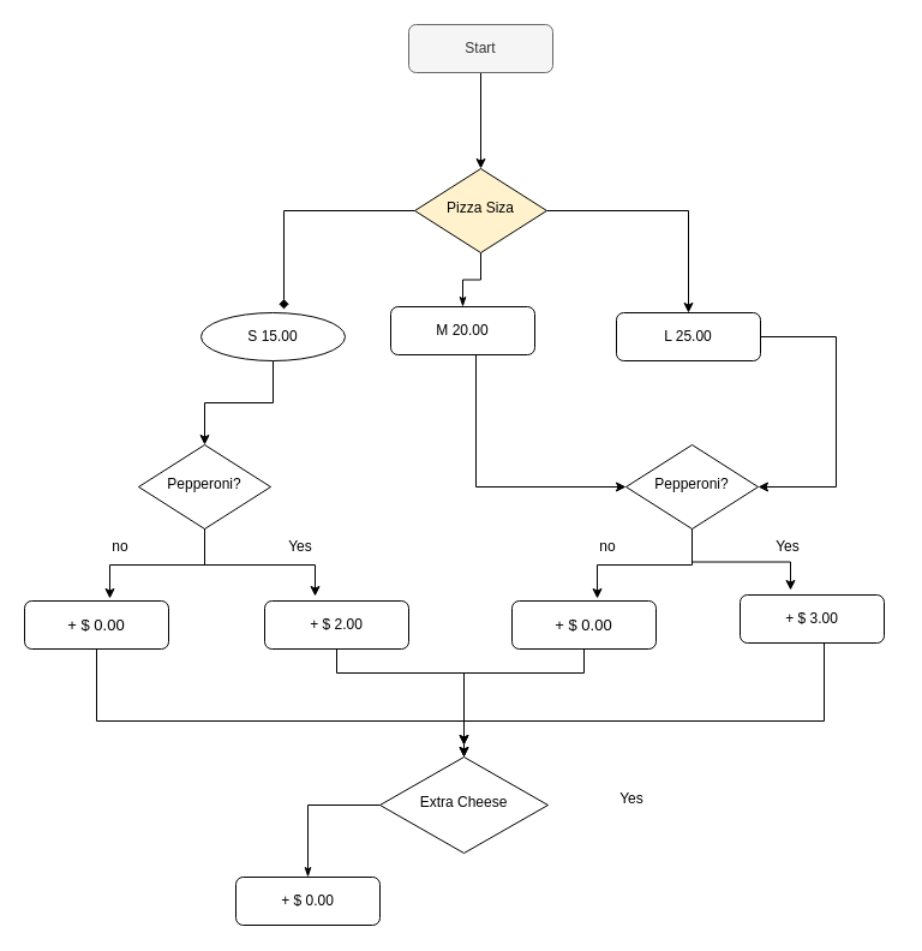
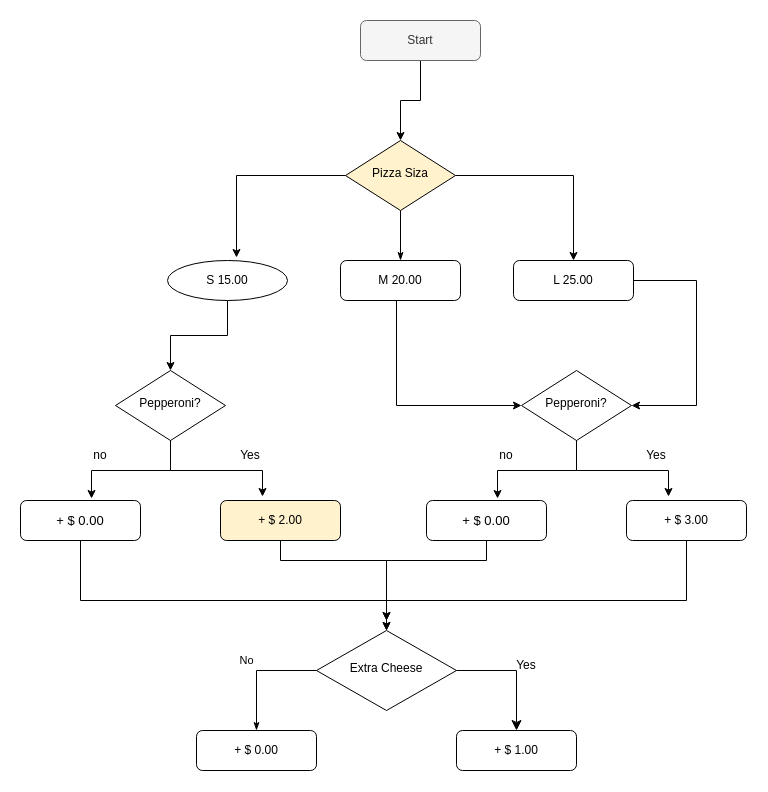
  <mxCell id="0" />
  <mxCell id="1" parent="0" />
  <mxCell id="2" style="edgeStyle=orthogonalEdgeStyle;rounded=0;orthogonalLoop=1;jettySize=auto;html=1;entryX=0.5;entryY=0;entryDx=0;entryDy=0;" edge="1" parent="1" source="3" target="7"><mxGeometry relative="1" as="geometry" /></mxCell>
- <mxCell id="3" value="Start" style="rounded=1;whiteSpace=wrap;html=1;fontSize=12;glass=0;strokeWidth=1;shadow=0;fillColor=#f5f5f5;strokeColor=#666666;fontColor=#333333;" parent="1" vertex="1"><mxGeometry x="340" y="20" width="120" height="40" as="geometry" /></mxCell>
+ <mxCell id="3" value="Start" style="rounded=1;whiteSpace=wrap;html=1;fontSize=12;glass=0;strokeWidth=1;shadow=0;fillColor=#f5f5f5;strokeColor=#666666;fontColor=#333333;" parent="1" vertex="1"><mxGeometry x="360" y="20" width="120" height="40" as="geometry" /></mxCell>
  <mxCell id="4" style="edgeStyle=orthogonalEdgeStyle;rounded=0;orthogonalLoop=1;jettySize=auto;html=1;exitX=0;exitY=0.5;exitDx=0;exitDy=0;endArrow=classicThin;endFill=1;entryX=0.5;entryY=0;entryDx=0;entryDy=0;" parent="1" source="5" target="10" edge="1"><mxGeometry relative="1" as="geometry"><mxPoint x="266" y="680" as="targetPoint" /></mxGeometry></mxCell>
  <mxCell id="5" value="Extra Cheese" style="rhombus;whiteSpace=wrap;html=1;shadow=0;fontFamily=Helvetica;fontSize=12;align=center;strokeWidth=1;spacing=6;spacingTop=-4;" parent="1" vertex="1"><mxGeometry x="316" y="630" width="140" height="80" as="geometry" /></mxCell>
+ <mxCell id="6" value="+ $ 1.00" style="rounded=1;whiteSpace=wrap;html=1;fontSize=12;glass=0;strokeWidth=1;shadow=0;" parent="1" vertex="1"><mxGeometry x="456" y="730" width="120" height="40" as="geometry" /></mxCell>
  <mxCell id="7" value="Pizza Siza" style="rhombus;whiteSpace=wrap;html=1;shadow=0;fontFamily=Helvetica;fontSize=12;align=center;strokeWidth=1;spacing=6;spacingTop=-4;fillColor=#fff2cc;" parent="1" vertex="1"><mxGeometry x="345" y="140" width="110" height="70" as="geometry" /></mxCell>
  <mxCell id="8" style="edgeStyle=orthogonalEdgeStyle;rounded=0;orthogonalLoop=1;jettySize=auto;html=1;endArrow=classic;endFill=1;" edge="1" parent="1" source="9" target="18"><mxGeometry relative="1" as="geometry" /></mxCell>
  <mxCell id="9" value="S 15.00" style="ellipse;whiteSpace=wrap;html=1;fontSize=12;glass=0;strokeWidth=1;shadow=0;" parent="1" vertex="1"><mxGeometry x="167" y="260" width="120" height="40" as="geometry" /></mxCell>
  <mxCell id="10" value="+ $ 0.00" style="rounded=1;whiteSpace=wrap;html=1;fontSize=12;glass=0;strokeWidth=1;shadow=0;" parent="1" vertex="1"><mxGeometry x="196" y="730" width="120" height="40" as="geometry" /></mxCell>
  <mxCell id="11" style="edgeStyle=orthogonalEdgeStyle;rounded=0;orthogonalLoop=1;jettySize=auto;html=1;entryX=0;entryY=0.5;entryDx=0;entryDy=0;" edge="1" parent="1" source="12" target="32"><mxGeometry relative="1" as="geometry"><Array as="points"><mxPoint x="396" y="405" /></Array></mxGeometry></mxCell>
- <mxCell id="12" value="M 20.00" style="rounded=1;whiteSpace=wrap;html=1;fontSize=12;glass=0;strokeWidth=1;shadow=0;" parent="1" vertex="1"><mxGeometry x="325" y="255" width="120" height="40" as="geometry" /></mxCell>
+ <mxCell id="12" value="M 20.00" style="rounded=1;whiteSpace=wrap;html=1;fontSize=12;glass=0;strokeWidth=1;shadow=0;" parent="1" vertex="1"><mxGeometry x="340" y="260" width="120" height="40" as="geometry" /></mxCell>
  <mxCell id="13" style="edgeStyle=orthogonalEdgeStyle;rounded=0;orthogonalLoop=1;jettySize=auto;html=1;entryX=1;entryY=0.5;entryDx=0;entryDy=0;endArrow=classic;endFill=1;exitX=1;exitY=0.5;exitDx=0;exitDy=0;" edge="1" parent="1" source="14" target="32"><mxGeometry relative="1" as="geometry"><Array as="points"><mxPoint x="696" y="280" /><mxPoint x="696" y="405" /></Array></mxGeometry></mxCell>
  <mxCell id="14" value="L 25.00" style="rounded=1;whiteSpace=wrap;html=1;fontSize=12;glass=0;strokeWidth=1;shadow=0;" parent="1" vertex="1"><mxGeometry x="513" y="260" width="120" height="40" as="geometry" /></mxCell>
  <mxCell id="15" value="" style="group" parent="1" vertex="1" connectable="0"><mxGeometry x="496" y="650" width="60" height="30" as="geometry" /></mxCell>
+ <mxCell id="16" value="No" style="edgeStyle=orthogonalEdgeStyle;rounded=0;html=1;jettySize=auto;orthogonalLoop=1;fontSize=11;endArrow=classic;endFill=1;endSize=8;strokeWidth=1;shadow=0;labelBackgroundColor=none;" parent="15" source="5" target="6" edge="1"><mxGeometry x="-1" y="210" relative="1" as="geometry"><mxPoint x="-210" y="200" as="offset" /><Array as="points"><mxPoint x="20" y="20" /></Array></mxGeometry></mxCell>
  <mxCell id="17" value="Yes" style="text;strokeColor=none;align=center;fillColor=none;html=1;verticalAlign=middle;whiteSpace=wrap;rounded=0;" parent="15" vertex="1"><mxGeometry width="60" height="30" as="geometry" /></mxCell>
  <mxCell id="18" value="Pepperoni?" style="rhombus;whiteSpace=wrap;html=1;shadow=0;fontFamily=Helvetica;fontSize=12;align=center;strokeWidth=1;spacing=6;spacingTop=-4;" parent="1" vertex="1"><mxGeometry x="115" y="370" width="110" height="70" as="geometry" /></mxCell>
  <mxCell id="19" style="edgeStyle=orthogonalEdgeStyle;rounded=0;orthogonalLoop=1;jettySize=auto;html=1;endArrow=classic;endFill=1;" edge="1" parent="1" source="20" target="5"><mxGeometry relative="1" as="geometry"><Array as="points"><mxPoint x="80" y="600" /><mxPoint x="386" y="600" /></Array></mxGeometry></mxCell>
  <mxCell id="20" value="&lt;font style=&quot;font-size: 13px;&quot;&gt;+ $ 0.00&lt;/font&gt;" style="rounded=1;whiteSpace=wrap;html=1;fontSize=12;glass=0;strokeWidth=1;shadow=0;" parent="1" vertex="1"><mxGeometry x="20" y="500" width="120" height="40" as="geometry" /></mxCell>
  <mxCell id="21" style="edgeStyle=orthogonalEdgeStyle;rounded=0;orthogonalLoop=1;jettySize=auto;html=1;endArrow=classic;endFill=1;exitX=0.5;exitY=1;exitDx=0;exitDy=0;" edge="1" parent="1" source="22"><mxGeometry relative="1" as="geometry"><mxPoint x="386" y="620" as="targetPoint" /><Array as="points"><mxPoint x="280" y="560" /><mxPoint x="386" y="560" /></Array></mxGeometry></mxCell>
- <mxCell id="22" value="+ $ 2.00" style="rounded=1;whiteSpace=wrap;html=1;fontSize=12;glass=0;strokeWidth=1;shadow=0;" parent="1" vertex="1"><mxGeometry x="220" y="500" width="120" height="40" as="geometry" /></mxCell>
+ <mxCell id="22" value="+ $ 2.00" style="rounded=1;whiteSpace=wrap;html=1;fontSize=12;glass=0;strokeWidth=1;shadow=0;fillColor=#fff2cc;" parent="1" vertex="1"><mxGeometry x="220" y="500" width="120" height="40" as="geometry" /></mxCell>
  <mxCell id="23" value="" style="group" parent="1" vertex="1" connectable="0"><mxGeometry x="70" y="440" width="60" height="30" as="geometry" /></mxCell>
  <mxCell id="24" style="edgeStyle=orthogonalEdgeStyle;rounded=0;orthogonalLoop=1;jettySize=auto;html=1;entryX=0.592;entryY=-0.05;entryDx=0;entryDy=0;entryPerimeter=0;endArrow=classic;endFill=1;" parent="23" source="18" target="20" edge="1"><mxGeometry relative="1" as="geometry" /></mxCell>
  <mxCell id="25" value="no" style="text;strokeColor=none;align=center;fillColor=none;html=1;verticalAlign=middle;whiteSpace=wrap;rounded=0;" parent="23" vertex="1"><mxGeometry width="60" height="30" as="geometry" /></mxCell>
  <mxCell id="26" value="" style="group" parent="1" vertex="1" connectable="0"><mxGeometry x="220" y="440" width="60" height="30" as="geometry" /></mxCell>
  <mxCell id="27" style="edgeStyle=orthogonalEdgeStyle;rounded=0;orthogonalLoop=1;jettySize=auto;html=1;entryX=0.35;entryY=-0.1;entryDx=0;entryDy=0;entryPerimeter=0;endArrow=classic;endFill=1;" parent="26" source="18" target="22" edge="1"><mxGeometry relative="1" as="geometry" /></mxCell>
  <mxCell id="28" value="Yes" style="text;strokeColor=none;align=center;fillColor=none;html=1;verticalAlign=middle;whiteSpace=wrap;rounded=0;" parent="26" vertex="1"><mxGeometry width="60" height="30" as="geometry" /></mxCell>
  <mxCell id="29" style="edgeStyle=orthogonalEdgeStyle;rounded=0;orthogonalLoop=1;jettySize=auto;html=1;entryX=0.5;entryY=0;entryDx=0;entryDy=0;endArrow=classic;endFill=1;" parent="1" source="7" target="14" edge="1"><mxGeometry relative="1" as="geometry" /></mxCell>
- <mxCell id="30" style="edgeStyle=orthogonalEdgeStyle;rounded=0;orthogonalLoop=1;jettySize=auto;html=1;entryX=0.575;entryY=-0.075;entryDx=0;entryDy=0;entryPerimeter=0;endArrow=diamond;endFill=1;" parent="1" source="7" target="9" edge="1"><mxGeometry relative="1" as="geometry" /></mxCell>
+ <mxCell id="30" style="edgeStyle=orthogonalEdgeStyle;rounded=0;orthogonalLoop=1;jettySize=auto;html=1;entryX=0.575;entryY=-0.075;entryDx=0;entryDy=0;entryPerimeter=0;endArrow=classic;endFill=1;" parent="1" source="7" target="9" edge="1"><mxGeometry relative="1" as="geometry" /></mxCell>
  <mxCell id="31" value="" style="edgeStyle=orthogonalEdgeStyle;rounded=0;orthogonalLoop=1;jettySize=auto;html=1;endArrow=classicThin;endFill=1;" parent="1" source="7" target="12" edge="1"><mxGeometry relative="1" as="geometry" /></mxCell>
  <mxCell id="32" value="Pepperoni?" style="rhombus;whiteSpace=wrap;html=1;shadow=0;fontFamily=Helvetica;fontSize=12;align=center;strokeWidth=1;spacing=6;spacingTop=-4;" vertex="1" parent="1"><mxGeometry x="521" y="370" width="110" height="70" as="geometry" /></mxCell>
  <mxCell id="33" style="edgeStyle=orthogonalEdgeStyle;rounded=0;orthogonalLoop=1;jettySize=auto;html=1;endArrow=classic;endFill=1;" edge="1" parent="1" source="34"><mxGeometry relative="1" as="geometry"><mxPoint x="386" y="620" as="targetPoint" /><Array as="points"><mxPoint x="486" y="560" /><mxPoint x="386" y="560" /></Array></mxGeometry></mxCell>
  <mxCell id="34" value="&lt;font style=&quot;font-size: 13px;&quot;&gt;+ $ 0.00&lt;/font&gt;" style="rounded=1;whiteSpace=wrap;html=1;fontSize=12;glass=0;strokeWidth=1;shadow=0;" vertex="1" parent="1"><mxGeometry x="426" y="500" width="120" height="40" as="geometry" /></mxCell>
  <mxCell id="35" style="edgeStyle=orthogonalEdgeStyle;rounded=0;orthogonalLoop=1;jettySize=auto;html=1;endArrow=classic;endFill=1;exitX=0.5;exitY=1;exitDx=0;exitDy=0;" edge="1" parent="1" source="36"><mxGeometry relative="1" as="geometry"><mxPoint x="386" y="630" as="targetPoint" /><Array as="points"><mxPoint x="686" y="600" /><mxPoint x="386" y="600" /></Array></mxGeometry></mxCell>
- <mxCell id="36" value="+ $ 3.00" style="rounded=1;whiteSpace=wrap;html=1;fontSize=12;glass=0;strokeWidth=1;shadow=0;" vertex="1" parent="1"><mxGeometry x="616" y="495" width="120" height="40" as="geometry" /></mxCell>
+ <mxCell id="36" value="+ $ 3.00" style="rounded=1;whiteSpace=wrap;html=1;fontSize=12;glass=0;strokeWidth=1;shadow=0;" vertex="1" parent="1"><mxGeometry x="626" y="500" width="120" height="40" as="geometry" /></mxCell>
  <mxCell id="37" value="" style="group" vertex="1" connectable="0" parent="1"><mxGeometry x="476" y="440" width="60" height="30" as="geometry" /></mxCell>
  <mxCell id="38" style="edgeStyle=orthogonalEdgeStyle;rounded=0;orthogonalLoop=1;jettySize=auto;html=1;entryX=0.592;entryY=-0.05;entryDx=0;entryDy=0;entryPerimeter=0;endArrow=classic;endFill=1;" edge="1" parent="37" source="32" target="34"><mxGeometry relative="1" as="geometry" /></mxCell>
  <mxCell id="39" value="no" style="text;strokeColor=none;align=center;fillColor=none;html=1;verticalAlign=middle;whiteSpace=wrap;rounded=0;" vertex="1" parent="37"><mxGeometry width="60" height="30" as="geometry" /></mxCell>
  <mxCell id="40" value="" style="group" vertex="1" connectable="0" parent="1"><mxGeometry x="626" y="440" width="60" height="30" as="geometry" /></mxCell>
  <mxCell id="41" style="edgeStyle=orthogonalEdgeStyle;rounded=0;orthogonalLoop=1;jettySize=auto;html=1;entryX=0.35;entryY=-0.1;entryDx=0;entryDy=0;entryPerimeter=0;endArrow=classic;endFill=1;" edge="1" parent="40" source="32" target="36"><mxGeometry relative="1" as="geometry" /></mxCell>
  <mxCell id="42" value="Yes" style="text;strokeColor=none;align=center;fillColor=none;html=1;verticalAlign=middle;whiteSpace=wrap;rounded=0;" vertex="1" parent="40"><mxGeometry width="60" height="30" as="geometry" /></mxCell>
